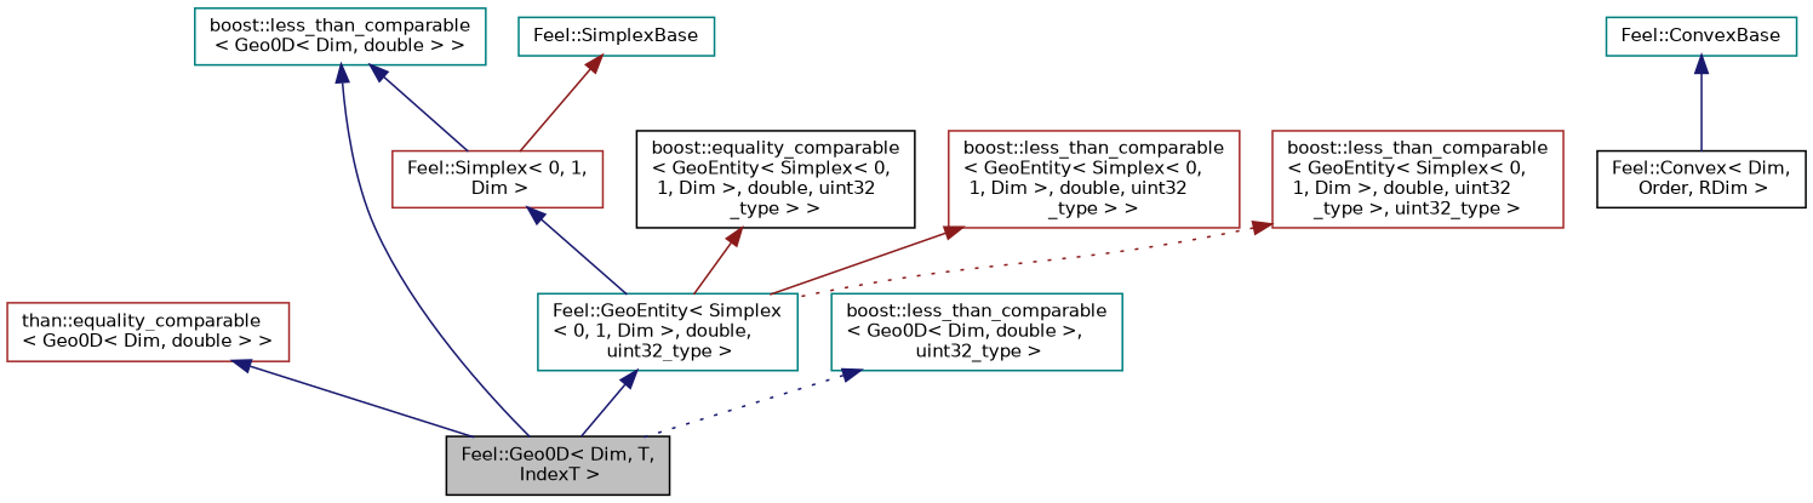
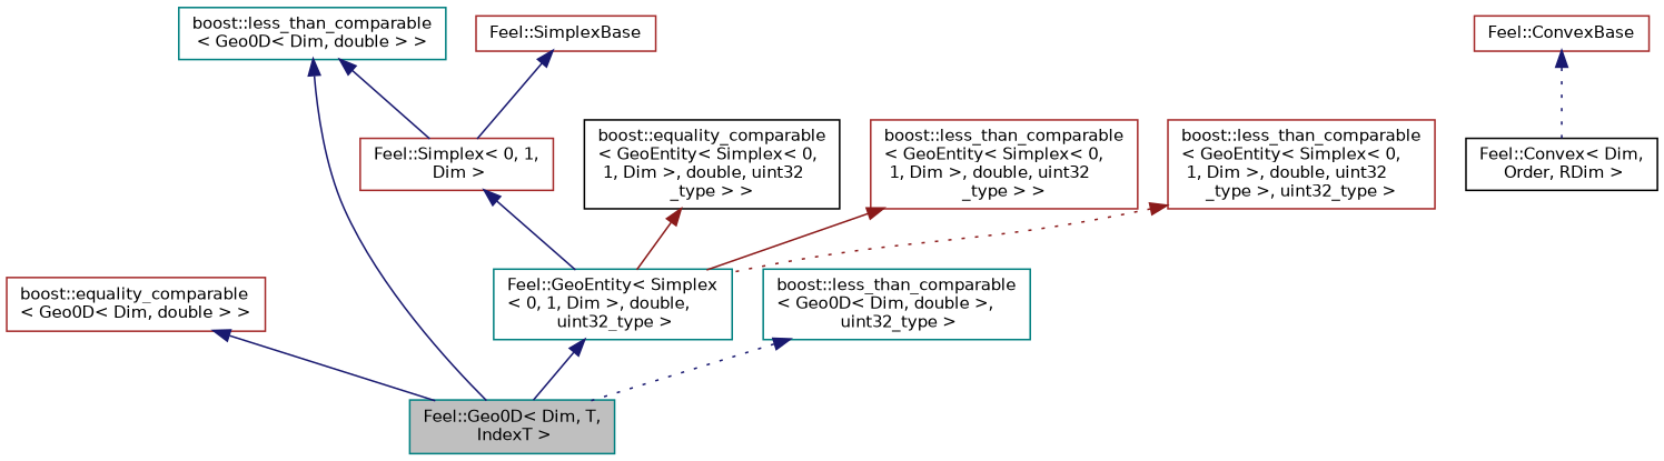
  digraph {
    rankdir=TB
    node [color=teal fillcolor=white fontname=Helvetica fontsize=10 shape=record style=filled]
    edge [color=midnightblue dir=back fontname=Helvetica fontsize=10 labelfontname=Helvetica labelfontsize=10 style=solid]
-   n1 [color=black fillcolor=grey75 fontcolor=black height=0.2 label="Feel::Geo0D\< Dim, T,\l IndexT \>" width=0.4]
-   n2 [color=brown height=0.2 label="than::equality_comparable\l\< Geo0D\< Dim, double \> \>" width=0.4]
+   n1 [fillcolor=grey75 fontcolor=black height=0.2 label="Feel::Geo0D\< Dim, T,\l IndexT \>" width=0.4]
+   n2 [color=brown height=0.2 label="boost::equality_comparable\l\< Geo0D\< Dim, double \> \>" width=0.4]
    n3 [height=0.2 label="boost::less_than_comparable\l\< Geo0D\< Dim, double \> \>" width=0.4]
    n4 [color=brown height=0.2 label="Feel::Simplex\< 0, 1,\l Dim \>" width=0.4]
    n5 [height=0.2 label="boost::less_than_comparable\l\< Geo0D\< Dim, double \>,\l uint32_type \>" width=0.4]
    n6 [height=0.2 label="Feel::GeoEntity\< Simplex\l\< 0, 1, Dim \>, double,\l uint32_type \>" width=0.4]
    n7 [color=black height=0.2 label="boost::equality_comparable\l\< GeoEntity\< Simplex\< 0,\l 1, Dim \>, double, uint32\l_type \> \>" width=0.4]
    n8 [color=brown height=0.2 label="boost::less_than_comparable\l\< GeoEntity\< Simplex\< 0,\l 1, Dim \>, double, uint32\l_type \> \>" width=0.4]
    n9 [color=brown height=0.2 label="boost::less_than_comparable\l\< GeoEntity\< Simplex\< 0,\l 1, Dim \>, double, uint32\l_type \>, uint32_type \>" width=0.4]
    n10 [color=black height=0.2 label="Feel::Convex\< Dim,\l Order, RDim \>" width=0.4]
-   n11 [height=0.2 label="Feel::ConvexBase" width=0.4]
-   n12 [height=0.2 label="Feel::SimplexBase" width=0.4]
+   n11 [color=brown height=0.2 label="Feel::ConvexBase" width=0.4]
+   n12 [color=brown height=0.2 label="Feel::SimplexBase" width=0.4]
    n2 -> n1
    n3 -> n1
    n3 -> n4
    n4 -> n6
    n5 -> n1 [style=dotted]
    n6 -> n1
    n7 -> n6 [color=firebrick4]
    n8 -> n6 [color=firebrick4]
    n9 -> n6 [color=firebrick4 style=dotted]
-   n11 -> n10
-   n12 -> n4 [color=firebrick4]
+   n11 -> n10 [style=dotted]
+   n12 -> n4
  }
